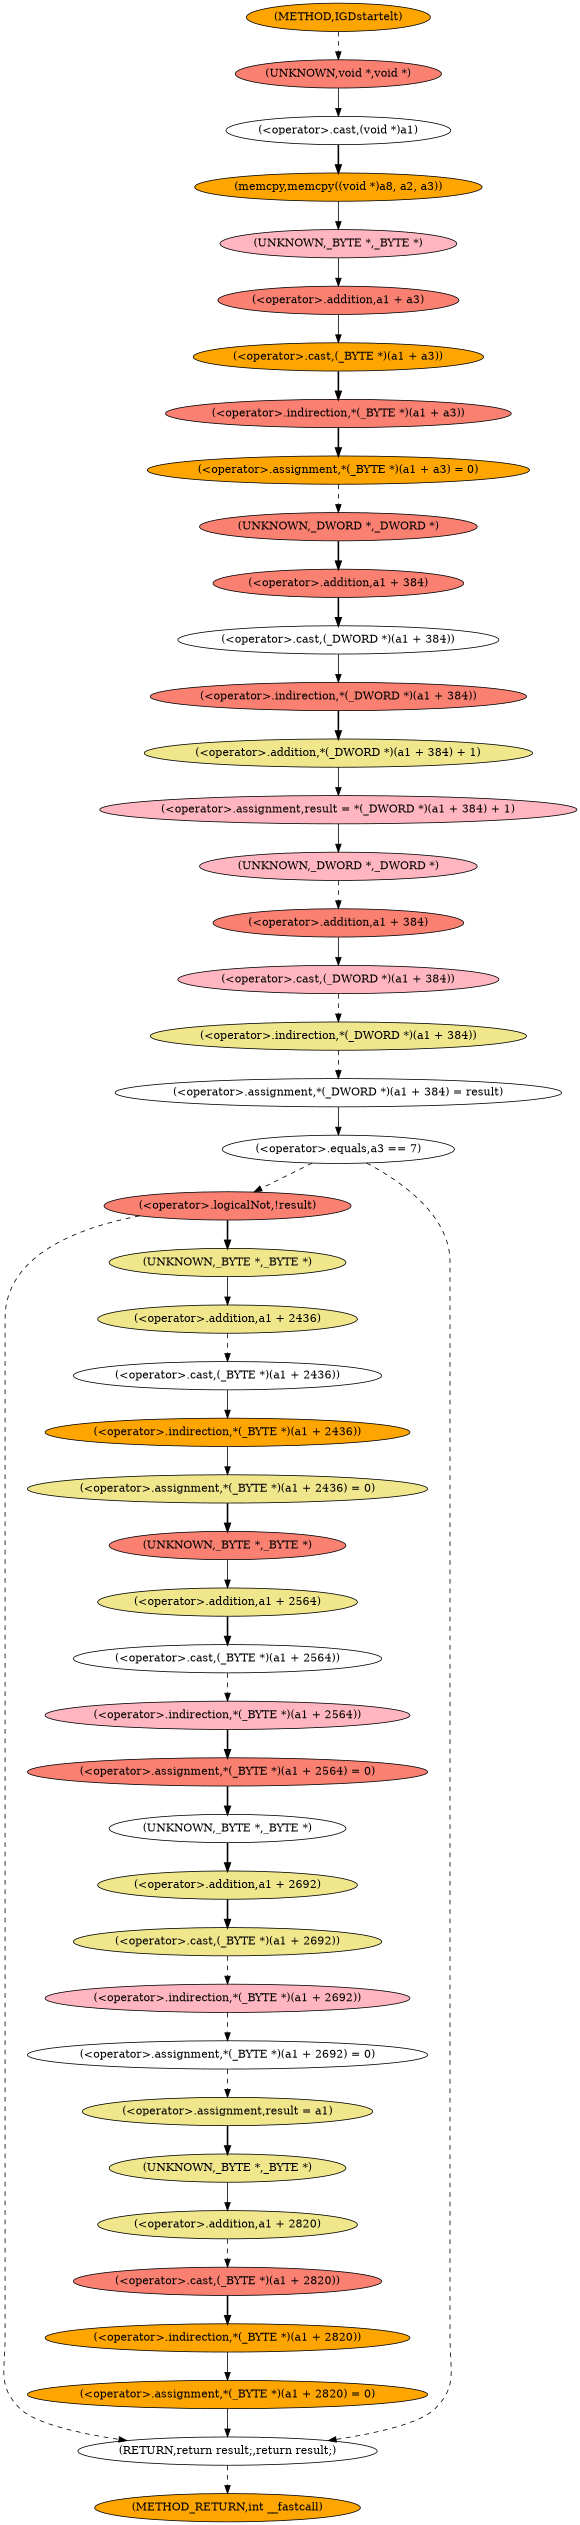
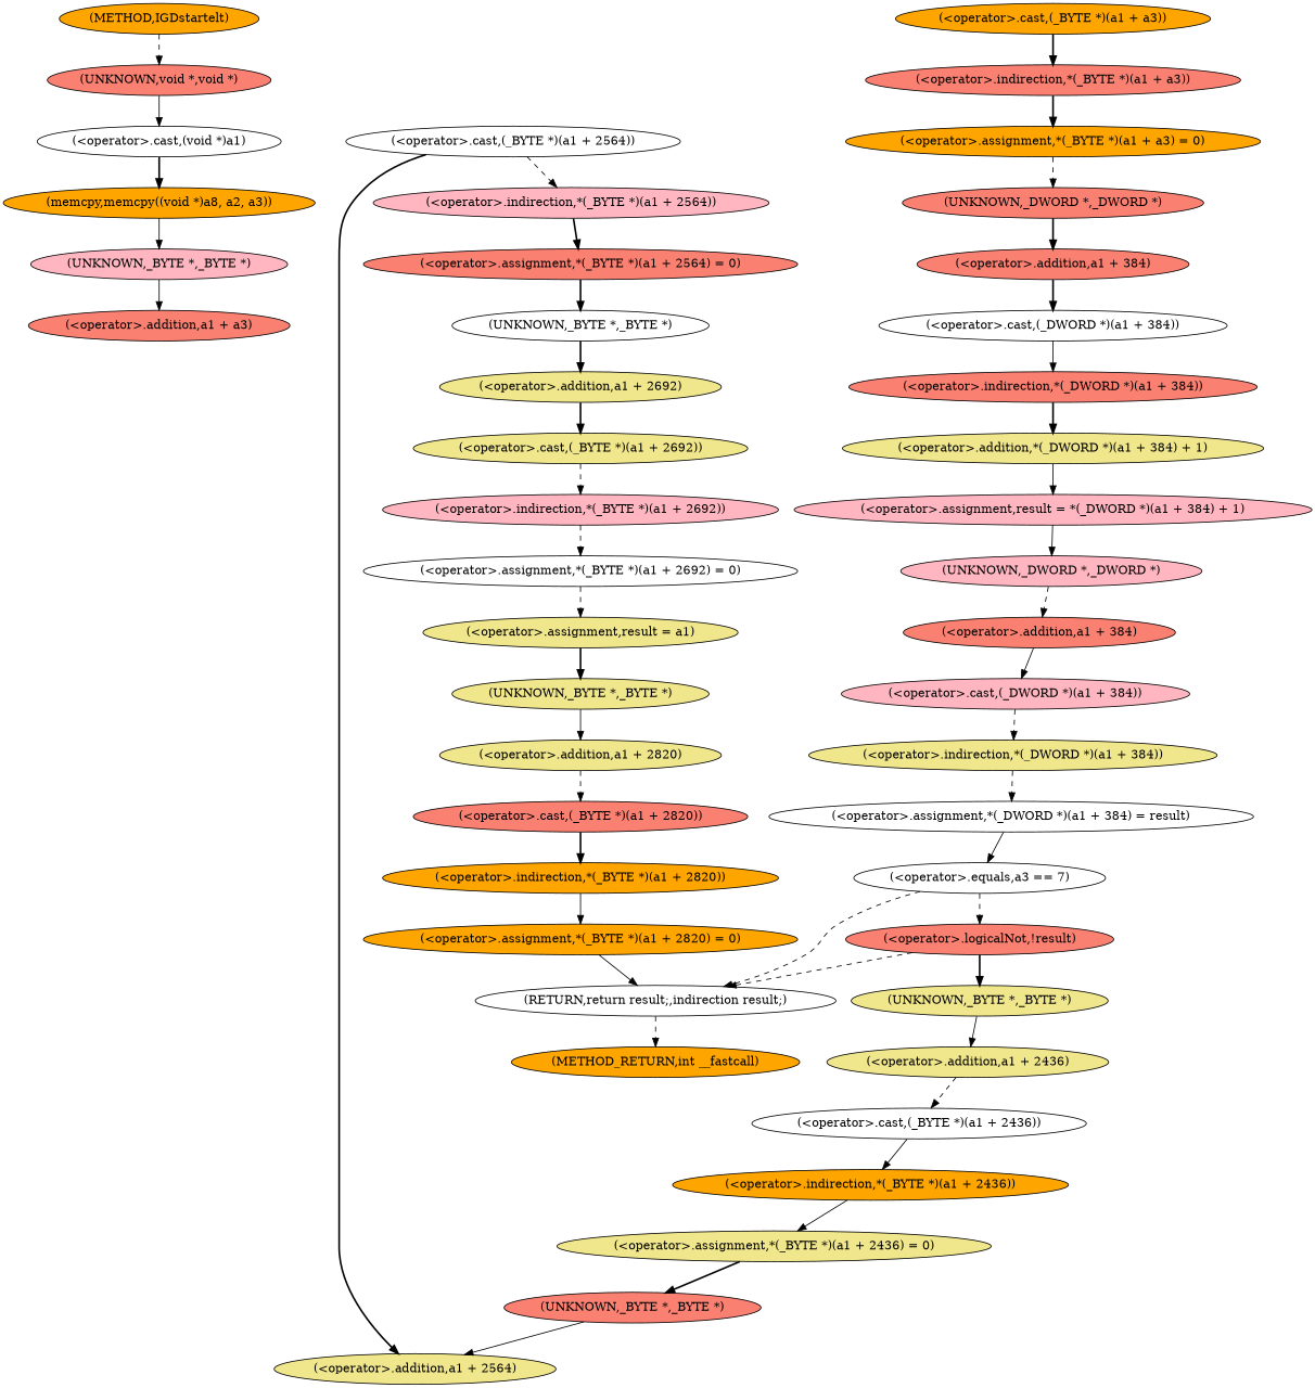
  digraph {
    fontname="DejaVu Serif"
    node [fillcolor=salmon fontname="DejaVu Serif" style=filled]
    edge [fontname="DejaVu Serif" style=solid]
    n1 [fillcolor=orange label="(memcpy,memcpy((void *)a8, a2, a3))"]
    n2 [fillcolor=lightpink label="(UNKNOWN,_BYTE *,_BYTE *)"]
    n3 [label="(<operator>.addition,a1 + a3)"]
    n4 [fillcolor=white label="(<operator>.cast,(void *)a1)"]
    n5 [label="(UNKNOWN,void *,void *)"]
    n6 [fillcolor=orange label="(<operator>.assignment,*(_BYTE *)(a1 + a3) = 0)"]
    n7 [label="(UNKNOWN,_DWORD *,_DWORD *)"]
    n8 [label="(<operator>.addition,a1 + 384)"]
    n9 [label="(<operator>.indirection,*(_BYTE *)(a1 + a3))"]
    n10 [fillcolor=orange label="(<operator>.cast,(_BYTE *)(a1 + a3))"]
    n11 [fillcolor=lightpink label="(<operator>.assignment,result = *(_DWORD *)(a1 + 384) + 1)"]
    n12 [fillcolor=lightpink label="(UNKNOWN,_DWORD *,_DWORD *)"]
    n13 [label="(<operator>.addition,a1 + 384)"]
    n14 [fillcolor=khaki label="(<operator>.addition,*(_DWORD *)(a1 + 384) + 1)"]
    n15 [label="(<operator>.indirection,*(_DWORD *)(a1 + 384))"]
    n16 [fillcolor=white label="(<operator>.cast,(_DWORD *)(a1 + 384))"]
    n17 [fillcolor=white label="(<operator>.assignment,*(_DWORD *)(a1 + 384) = result)"]
    n18 [fillcolor=white label="(<operator>.equals,a3 == 7)"]
    n19 [label="(<operator>.logicalNot,!result)"]
-   n20 [fillcolor=white label="(RETURN,return result;,return result;)"]
+   n20 [fillcolor=white label="(RETURN,return result;,indirection result;)"]
    n21 [fillcolor=khaki label="(<operator>.indirection,*(_DWORD *)(a1 + 384))"]
    n22 [fillcolor=lightpink label="(<operator>.cast,(_DWORD *)(a1 + 384))"]
    n23 [fillcolor=khaki label="(UNKNOWN,_BYTE *,_BYTE *)"]
    n24 [fillcolor=orange label="(METHOD_RETURN,int __fastcall)"]
    n25 [fillcolor=khaki label="(<operator>.addition,a1 + 2436)"]
    n26 [fillcolor=khaki label="(<operator>.assignment,*(_BYTE *)(a1 + 2436) = 0)"]
    n27 [label="(UNKNOWN,_BYTE *,_BYTE *)"]
    n28 [fillcolor=khaki label="(<operator>.addition,a1 + 2564)"]
    n29 [fillcolor=orange label="(<operator>.indirection,*(_BYTE *)(a1 + 2436))"]
    n30 [fillcolor=white label="(<operator>.cast,(_BYTE *)(a1 + 2436))"]
    n31 [label="(<operator>.assignment,*(_BYTE *)(a1 + 2564) = 0)"]
    n32 [fillcolor=white label="(UNKNOWN,_BYTE *,_BYTE *)"]
    n33 [fillcolor=khaki label="(<operator>.addition,a1 + 2692)"]
    n34 [fillcolor=lightpink label="(<operator>.indirection,*(_BYTE *)(a1 + 2564))"]
    n35 [fillcolor=white label="(<operator>.cast,(_BYTE *)(a1 + 2564))"]
    n36 [fillcolor=white label="(<operator>.assignment,*(_BYTE *)(a1 + 2692) = 0)"]
    n37 [fillcolor=khaki label="(<operator>.assignment,result = a1)"]
    n38 [fillcolor=khaki label="(UNKNOWN,_BYTE *,_BYTE *)"]
    n39 [fillcolor=lightpink label="(<operator>.indirection,*(_BYTE *)(a1 + 2692))"]
    n40 [fillcolor=khaki label="(<operator>.cast,(_BYTE *)(a1 + 2692))"]
    n41 [fillcolor=khaki label="(<operator>.addition,a1 + 2820)"]
    n42 [fillcolor=orange label="(<operator>.assignment,*(_BYTE *)(a1 + 2820) = 0)"]
    n43 [fillcolor=orange label="(<operator>.indirection,*(_BYTE *)(a1 + 2820))"]
    n44 [label="(<operator>.cast,(_BYTE *)(a1 + 2820))"]
    n45 [fillcolor=orange label="(METHOD,IGDstartelt)"]
    n1 -> n2
    n2 -> n3
-   n3 -> n10
    n4 -> n1 [style=bold]
    n5 -> n4
    n6 -> n7 [style=dashed]
    n7 -> n8 [style=bold]
    n8 -> n16 [style=bold]
    n9 -> n6 [style=bold]
    n10 -> n9 [style=bold]
    n11 -> n12
    n12 -> n13 [style=dashed]
    n13 -> n22
    n14 -> n11
    n15 -> n14 [style=bold]
    n16 -> n15
    n17 -> n18
    n18 -> n19 [style=dashed]
    n18 -> n20 [style=dashed]
    n19 -> n20 [style=dashed]
    n19 -> n23 [style=bold]
    n20 -> n24 [style=dashed]
    n21 -> n17 [style=dashed]
    n22 -> n21 [style=dashed]
    n23 -> n25
    n25 -> n30 [style=dashed]
    n26 -> n27 [style=bold]
    n27 -> n28
-   n28 -> n35 [style=bold]
+   n35 -> n28 [style=bold]
    n29 -> n26
    n30 -> n29
    n31 -> n32 [style=bold]
    n32 -> n33 [style=bold]
    n33 -> n40 [style=bold]
    n34 -> n31 [style=bold]
    n35 -> n34 [style=dashed]
    n36 -> n37 [style=dashed]
    n37 -> n38 [style=bold]
    n38 -> n41
    n39 -> n36 [style=dashed]
    n40 -> n39 [style=dashed]
    n41 -> n44 [style=dashed]
    n42 -> n20
    n43 -> n42
    n44 -> n43 [style=bold]
    n45 -> n5 [style=dashed]
  }
